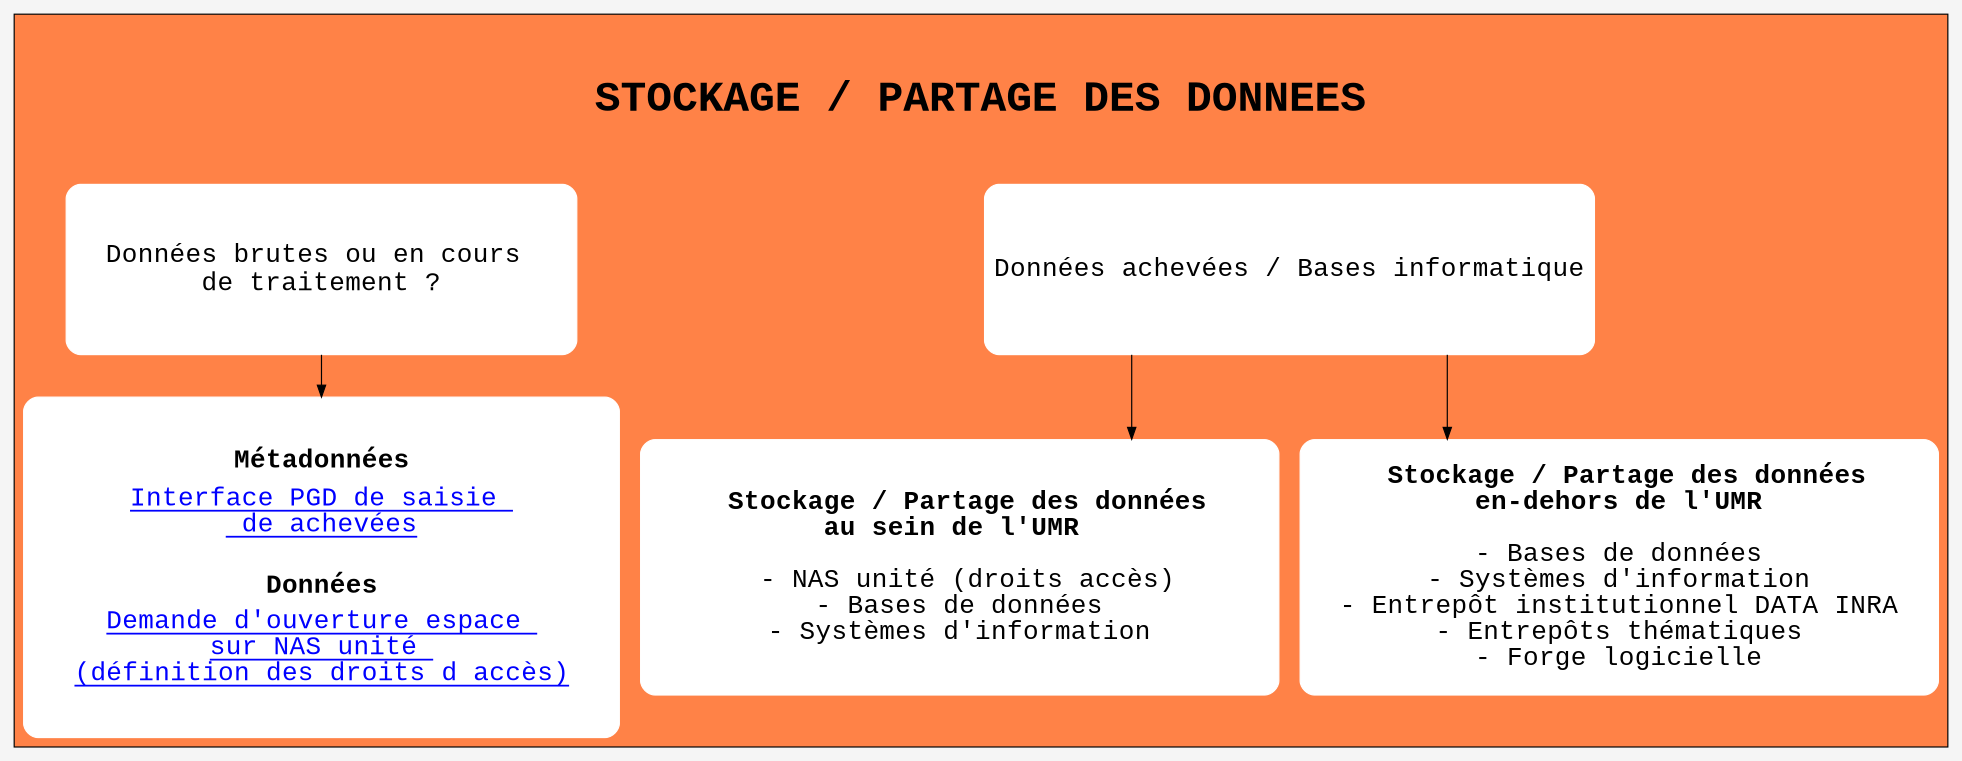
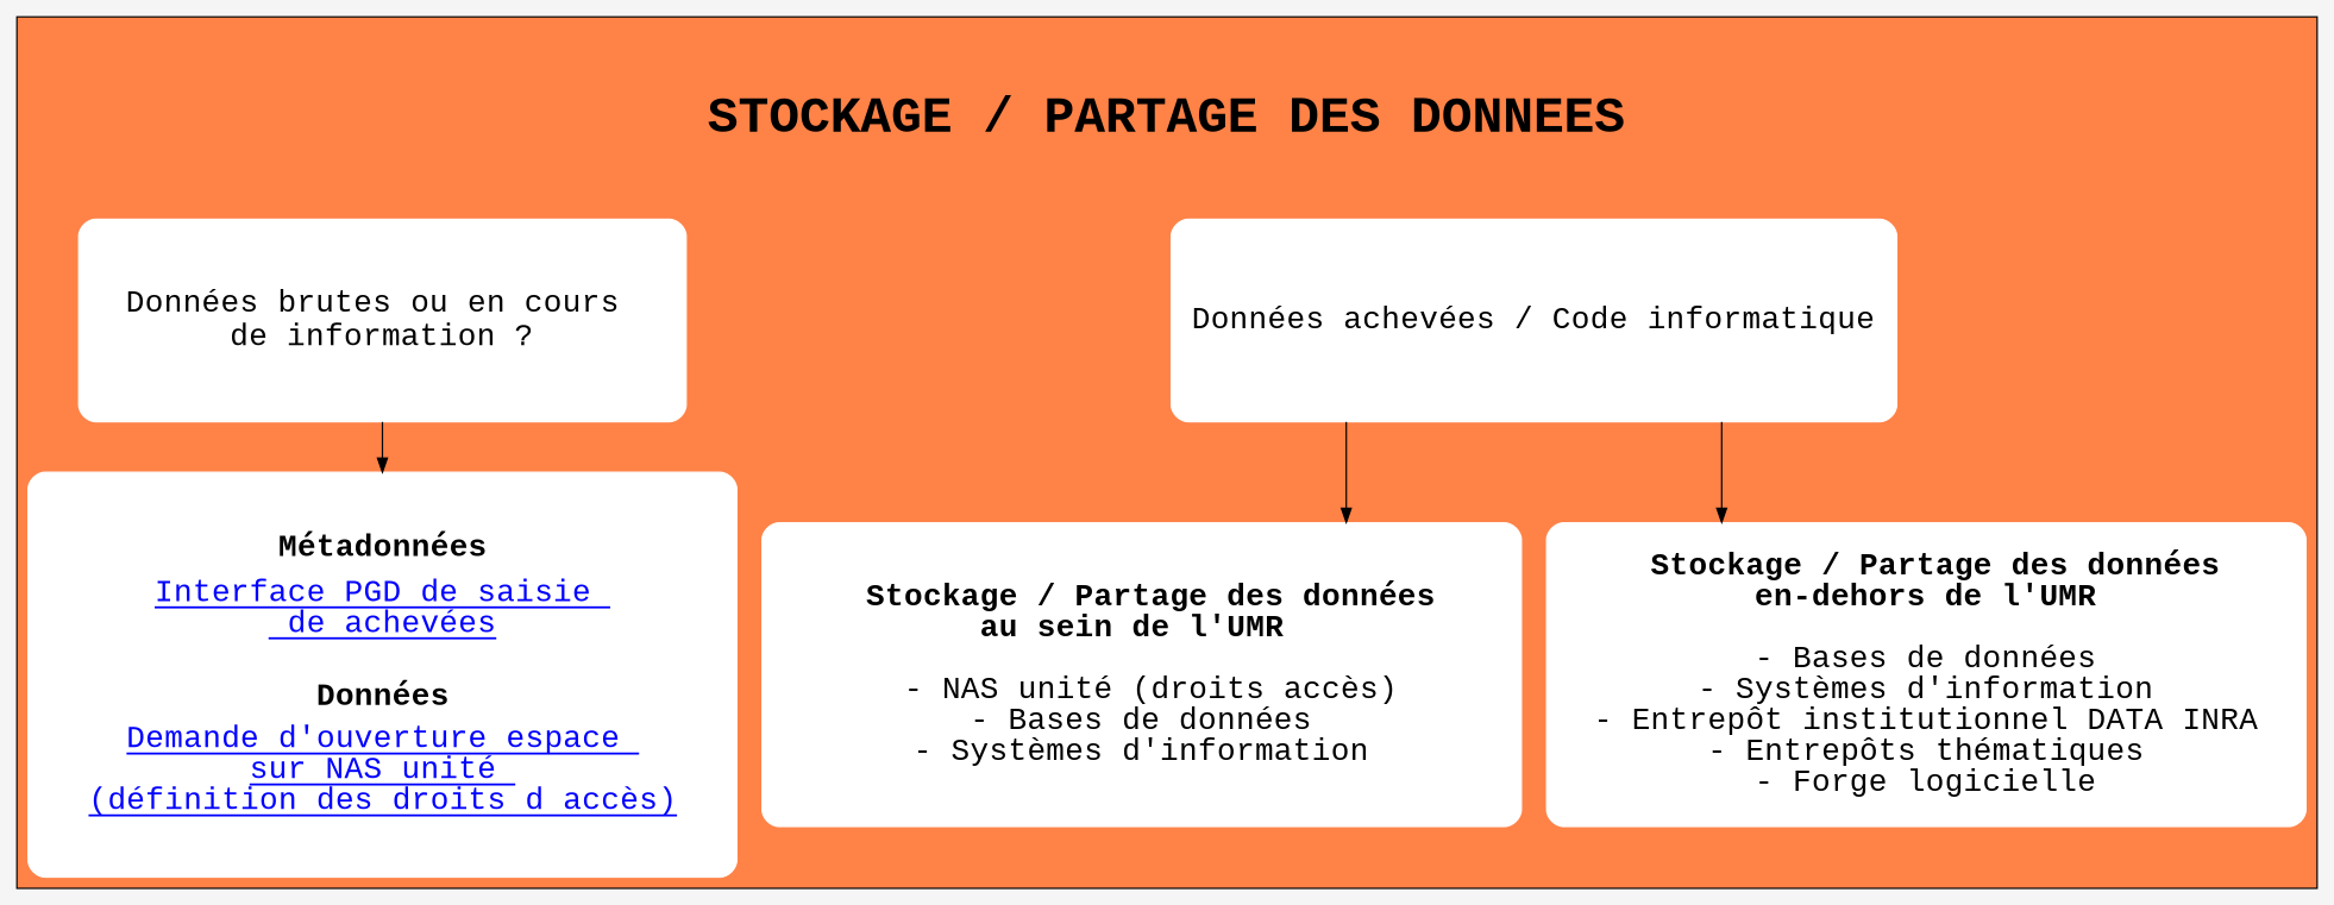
  digraph {
    bgcolor=whitesmoke
    compound=true
    fontname="Liberation Mono"
    labeljust=m
    rankdir=TB
    splines=ortho
    node [color=white fontname="Liberation Mono" fontsize=22 shape=box style="rounded,filled"]
    edge [fontname="Liberation Mono" fontsize=8]
-   n1 [height=2 label="Données achevées / Bases informatique" width=6.6]
+   n1 [height=2 label="Données achevées / Code informatique" width=6.6]
    n2 [height=3 label=< <B> Stockage / Partage des données <BR/>au sein de l'UMR </B><BR/><BR/> - NAS unité (droits accès)<BR/> - Bases de données <BR/> - Systèmes d'information > labeljust=m width=7.5]
    n3 [height=3 label=< <B> Stockage / Partage des données <BR/> en-dehors de l'UMR </B><BR/><BR/> - Bases de données <BR/> - Systèmes d'information <BR/> - Entrepôt institutionnel DATA INRA <BR/> - Entrepôts thématiques <BR/> - Forge logicielle > width=7.5]
-   n4 [height=2 label="Données brutes ou en cours \nde traitement ?" width=6]
+   n4 [height=2 label="Données brutes ou en cours \nde information ?" width=6]
    n5 [height=4 label=< <TABLE> 	<TR> 		<TD><B>Métadonnées</B></TD> 	</TR> 	<TR> 		<TD HREF="http://147.100.113.193/pgd-biogeco/" TARGET="_BLANK"><U><font color="blue">Interface PGD de saisie <BR/> de achevées</font></U></TD> 	</TR> 	<TR> 		<TD><B><BR/>Données</B></TD> 	</TR> 	<TR> 		<TD HREF="https://nas-pgtp.pierroton.inra.fr/" TARGET="_BLANK"><U><font color="blue">Demande d'ouverture espace <BR/>sur NAS unité <BR/>(définition des droits d accès)</font></U></TD> 	</TR> </TABLE> > width=7]
    subgraph cluster_1 {
      bgcolor=sienna1
      label=< <B><FONT POINT-SIZE="36"><BR/><BR/> STOCKAGE / PARTAGE DES DONNEES </FONT></B><BR/><BR/><BR/> >
      n1
      n2
      n3
      n4
      n5
    }
    n1 -> n2
    n1 -> n3
    n4 -> n5
  }
